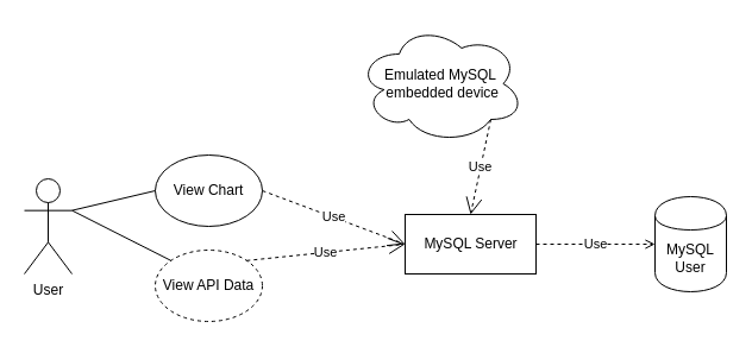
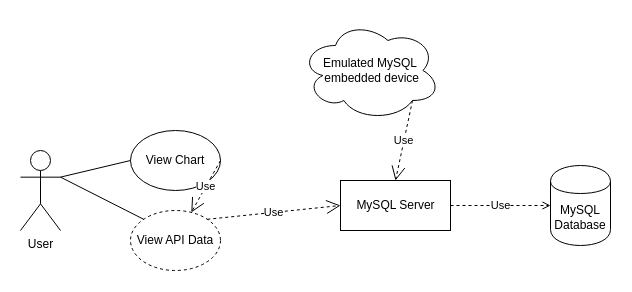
  <mxCell id="0" />
  <mxCell id="1" parent="0" />
  <mxCell id="2" value="User" style="shape=umlActor;verticalLabelPosition=bottom;labelBackgroundColor=#ffffff;verticalAlign=top;html=1;outlineConnect=0;" parent="1" vertex="1"><mxGeometry x="20" y="150" width="40" height="80" as="geometry" /></mxCell>
  <mxCell id="3" value="View Chart" style="ellipse;whiteSpace=wrap;html=1;" parent="1" vertex="1"><mxGeometry x="130" y="130" width="90" height="60" as="geometry" /></mxCell>
  <mxCell id="4" value="View API Data" style="ellipse;whiteSpace=wrap;html=1;dashed=1;" parent="1" vertex="1"><mxGeometry x="130" y="210" width="90" height="60" as="geometry" /></mxCell>
  <mxCell id="5" value="" style="endArrow=none;html=1;entryX=1;entryY=0.333;entryDx=0;entryDy=0;entryPerimeter=0;exitX=0;exitY=0.5;exitDx=0;exitDy=0;" parent="1" source="3" target="2" edge="1"><mxGeometry width="50" height="50" relative="1" as="geometry"><mxPoint x="20" y="340" as="sourcePoint" /><mxPoint x="70" y="290" as="targetPoint" /></mxGeometry></mxCell>
  <mxCell id="6" value="" style="endArrow=none;html=1;exitX=0;exitY=0;exitDx=0;exitDy=0;entryX=1;entryY=0.333;entryDx=0;entryDy=0;entryPerimeter=0;" parent="1" source="4" target="2" edge="1"><mxGeometry width="50" height="50" relative="1" as="geometry"><mxPoint x="140" y="170" as="sourcePoint" /><mxPoint x="60" y="180" as="targetPoint" /></mxGeometry></mxCell>
  <mxCell id="7" value="Emulated MySQL&lt;br&gt;&amp;nbsp;embedded device" style="ellipse;shape=cloud;whiteSpace=wrap;html=1;" parent="1" vertex="1"><mxGeometry x="300" y="20" width="140" height="100" as="geometry" /></mxCell>
- <mxCell id="8" value="MySQL&lt;br&gt;User" style="shape=cylinder;whiteSpace=wrap;html=1;boundedLbl=1;backgroundOutline=1;" parent="1" vertex="1"><mxGeometry x="550" y="165" width="60" height="80" as="geometry" /></mxCell>
- <mxCell id="9" value="Use" style="endArrow=open;endSize=12;dashed=1;html=1;exitX=1;exitY=0.5;exitDx=0;exitDy=0;entryX=0;entryY=0.5;entryDx=0;entryDy=0;" parent="1" source="3" target="13" edge="1"><mxGeometry width="160" relative="1" as="geometry"><mxPoint x="20" y="280" as="sourcePoint" /><mxPoint x="180" y="280" as="targetPoint" /></mxGeometry></mxCell>
+ <mxCell id="8" value="MySQL&lt;br&gt;Database" style="shape=cylinder;whiteSpace=wrap;html=1;boundedLbl=1;backgroundOutline=1;" parent="1" vertex="1"><mxGeometry x="550" y="165" width="60" height="80" as="geometry" /></mxCell>
+ <mxCell id="9" value="Use" style="endArrow=open;endSize=12;dashed=1;html=1;exitX=1;exitY=0.5;exitDx=0;exitDy=0;" parent="1" source="3" target="4" edge="1"><mxGeometry width="160" relative="1" as="geometry"><mxPoint x="20" y="280" as="sourcePoint" /><mxPoint x="180" y="280" as="targetPoint" /></mxGeometry></mxCell>
  <mxCell id="10" value="Use" style="endArrow=open;endSize=12;dashed=1;html=1;entryX=0.5;entryY=0;entryDx=0;entryDy=0;exitX=0.8;exitY=0.8;exitDx=0;exitDy=0;exitPerimeter=0;" parent="1" source="7" target="13" edge="1"><mxGeometry width="160" relative="1" as="geometry"><mxPoint x="20" y="280" as="sourcePoint" /><mxPoint x="180" y="280" as="targetPoint" /></mxGeometry></mxCell>
  <mxCell id="11" value="Use" style="endArrow=open;endSize=12;dashed=1;html=1;entryX=0;entryY=0.5;entryDx=0;entryDy=0;exitX=1;exitY=0;exitDx=0;exitDy=0;" parent="1" source="4" target="13" edge="1"><mxGeometry width="160" relative="1" as="geometry"><mxPoint x="20" y="280" as="sourcePoint" /><mxPoint x="180" y="280" as="targetPoint" /></mxGeometry></mxCell>
  <mxCell id="12" value="Use" style="edgeStyle=orthogonalEdgeStyle;rounded=0;orthogonalLoop=1;jettySize=auto;html=1;entryX=0;entryY=0.5;entryDx=0;entryDy=0;dashed=1;endArrow=open;endFill=0;" parent="1" source="13" target="8" edge="1"><mxGeometry relative="1" as="geometry" /></mxCell>
  <mxCell id="13" value="MySQL Server" style="html=1;" parent="1" vertex="1"><mxGeometry x="340" y="180" width="110" height="50" as="geometry" /></mxCell>
